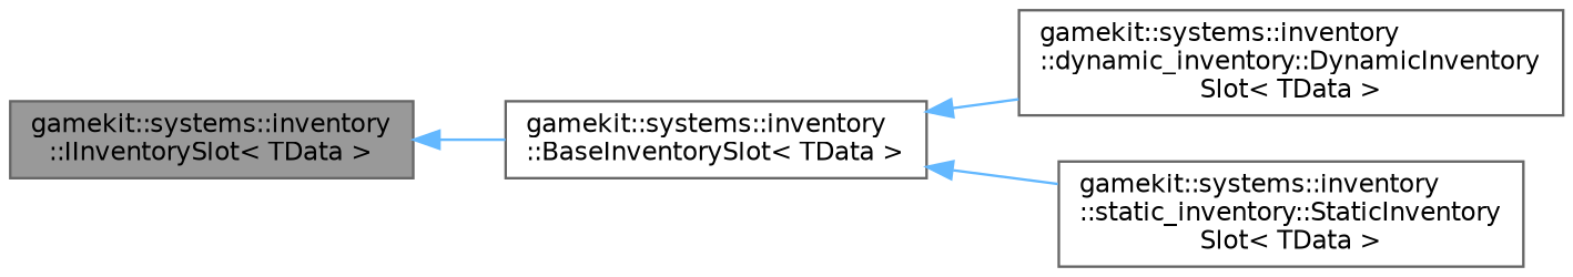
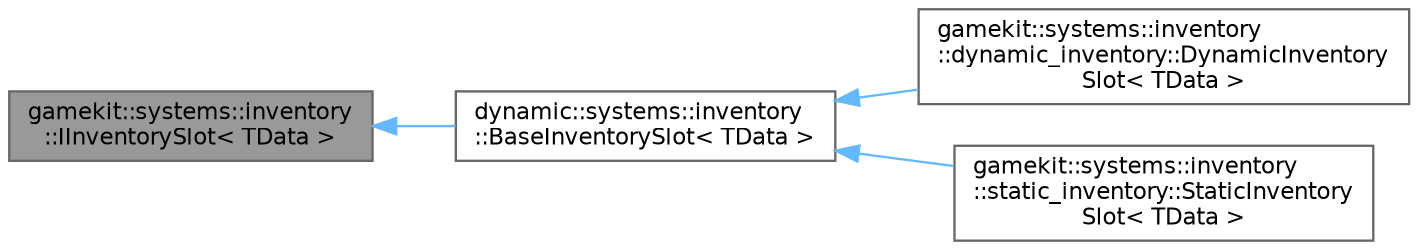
  digraph {
    rankdir=LR
    node [color=gray40 fillcolor=white fontname=Helvetica fontsize=10 shape=box style=filled]
    edge [color=steelblue1 dir=back fontname=Helvetica fontsize=10 labelfontname=Helvetica labelfontsize=10 style=solid]
    n1 [fillcolor=grey60 fontcolor=black height=0.2 label="gamekit::systems::inventory\l::IInventorySlot\< TData \>" width=0.4]
-   n2 [height=0.2 label="gamekit::systems::inventory\l::BaseInventorySlot\< TData \>" width=0.4]
+   n2 [height=0.2 label="dynamic::systems::inventory\l::BaseInventorySlot\< TData \>" width=0.4]
    n3 [height=0.2 label="gamekit::systems::inventory\l::dynamic_inventory::DynamicInventory\lSlot\< TData \>" width=0.4]
    n4 [height=0.2 label="gamekit::systems::inventory\l::static_inventory::StaticInventory\lSlot\< TData \>" width=0.4]
    n1 -> n2
    n2 -> n3
    n2 -> n4
  }
